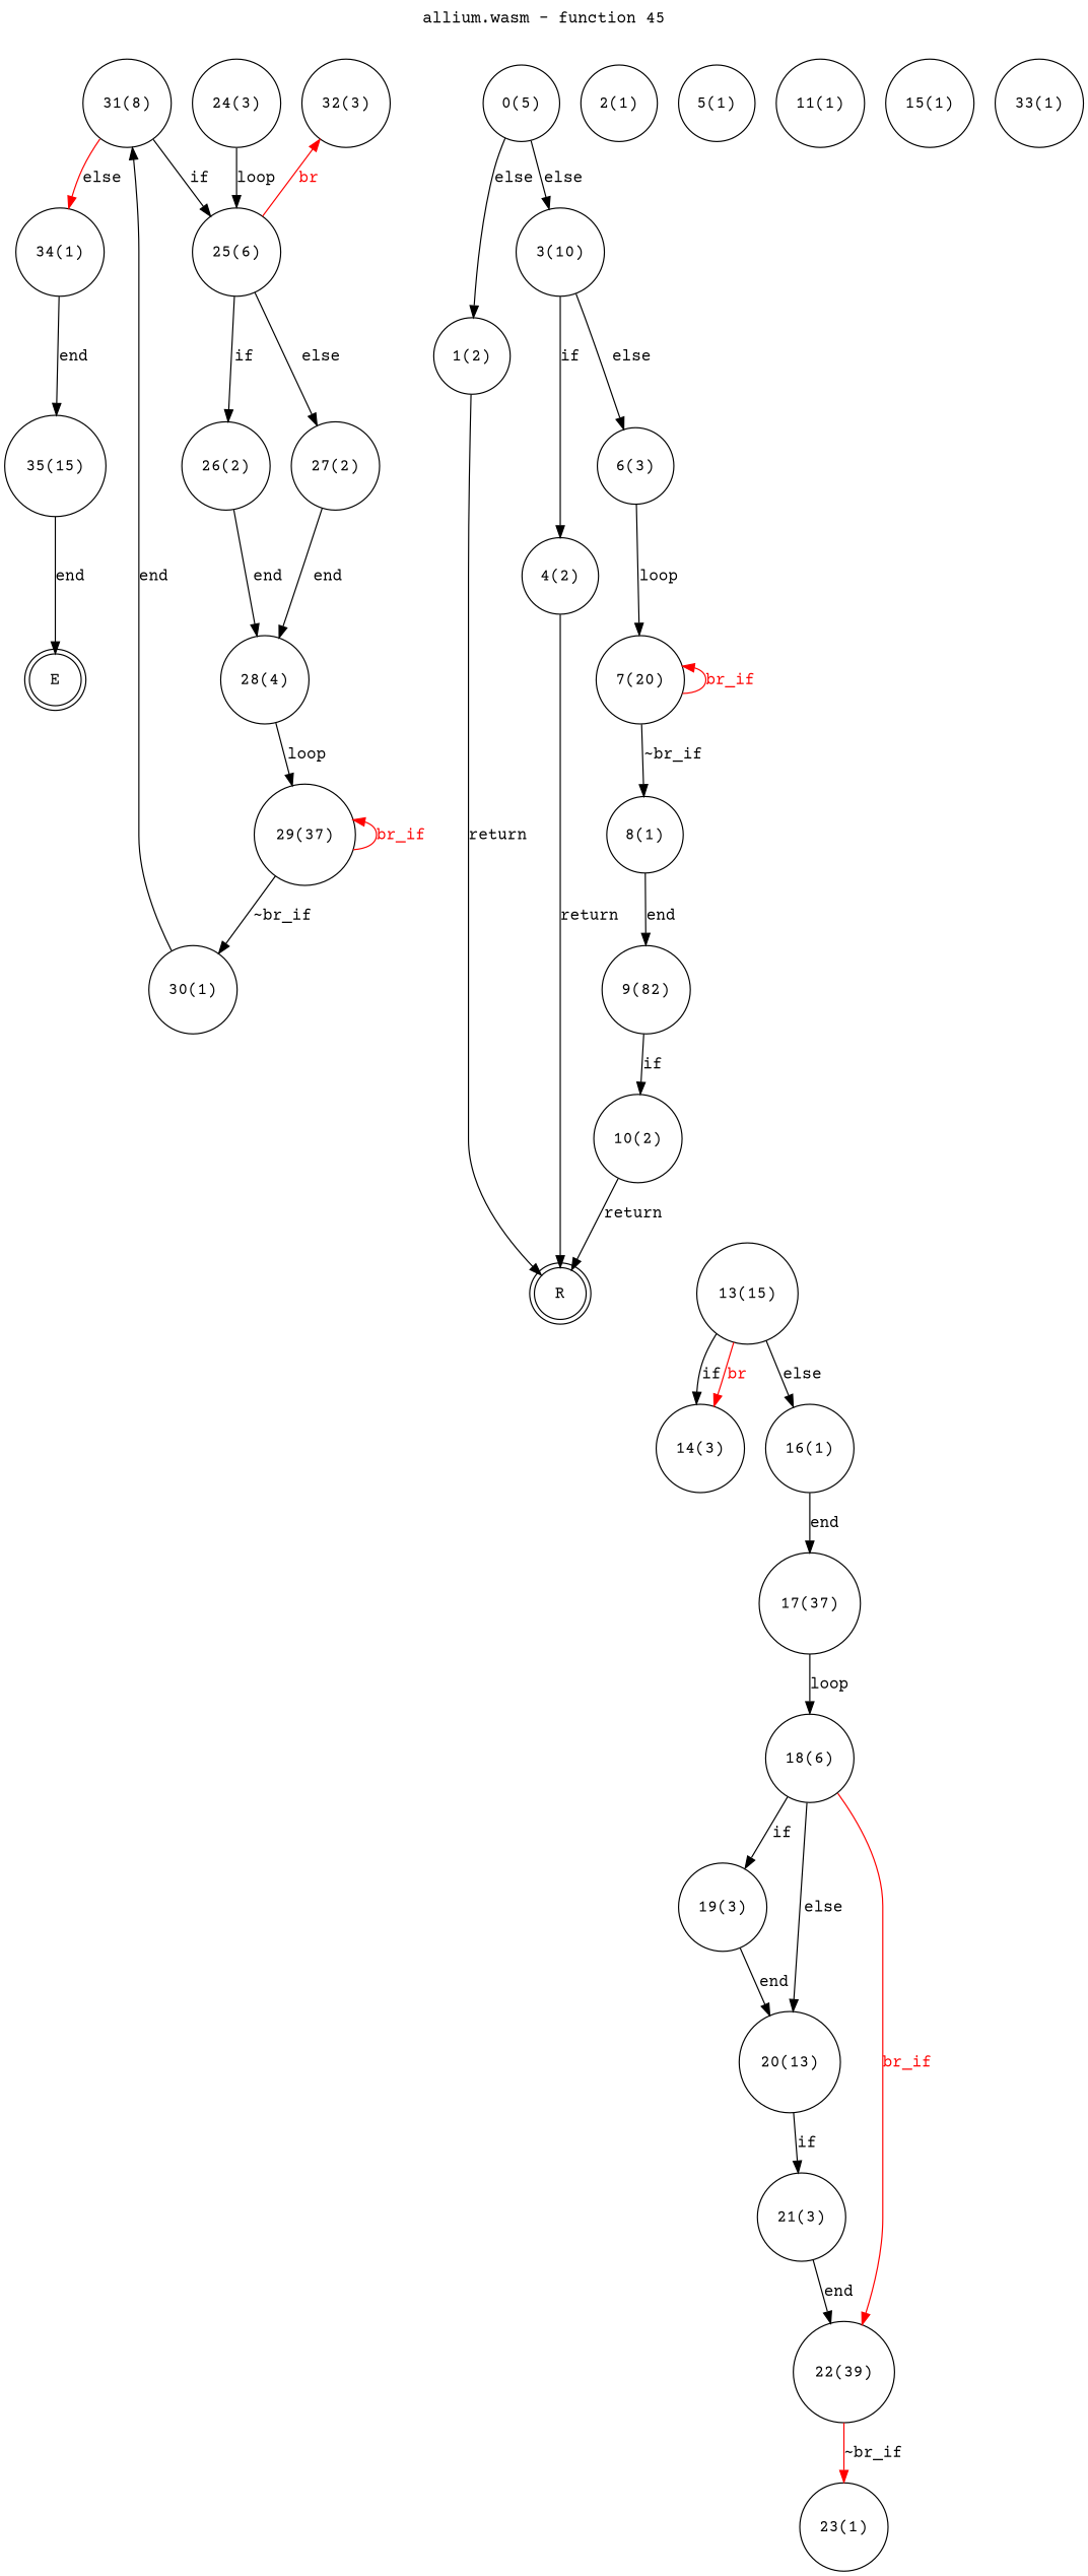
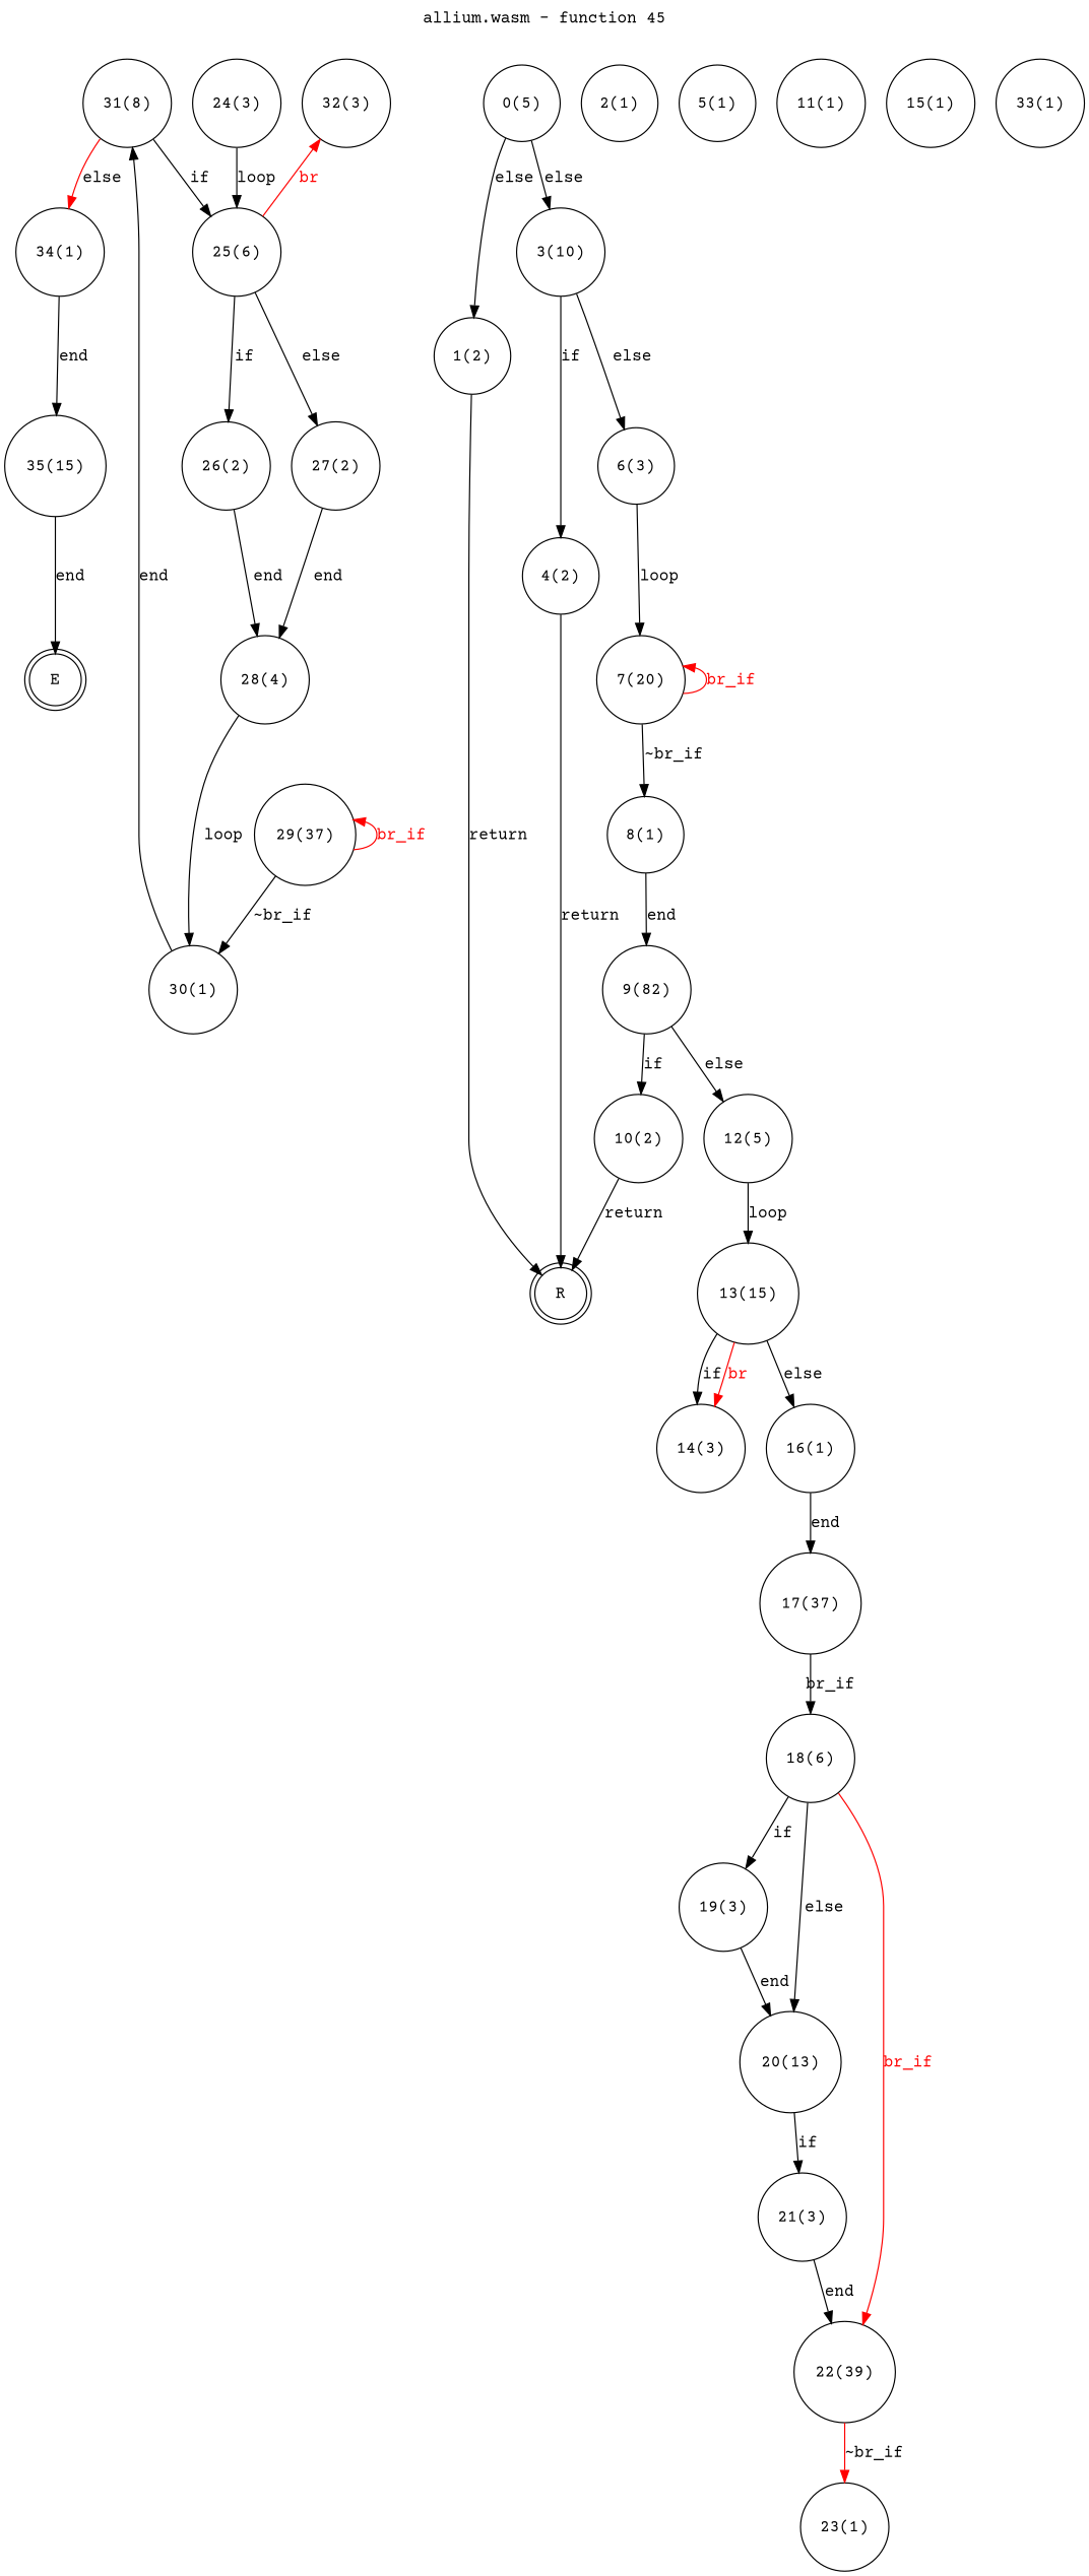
  digraph {
    fontname="Courier Prime"
    label="allium.wasm - function 45"
    labelfontcolor=black
    labelfontname=Helvetica
    labelfontsize=16
    labelloc=t
    node [fontname="Courier Prime" shape=circle fontcolor=black]
    edge [fontname="Courier Prime"]
    E [shape=doublecircle fontcolor=""]
    R [shape=doublecircle fontcolor=""]
    n3 [label="0(5)"]
    n4 [label="1(2)"]
    n5 [label="3(10)"]
    n6 [label="4(2)"]
    n7 [label="6(3)"]
    n8 [label="2(1)"]
    n9 [label="7(20)"]
    n10 [label="5(1)"]
    n11 [label="8(1)"]
    n12 [label="9(82)"]
    n13 [label="10(2)"]
+   n14 [label="12(5)"]
    n15 [label="13(15)"]
    n16 [label="11(1)"]
    n17 [label="14(3)"]
    n18 [label="16(1)"]
    n19 [label="17(37)"]
    n20 [label="15(1)"]
    n21 [label="18(6)"]
    n22 [label="19(3)"]
    n23 [label="20(13)"]
    n24 [label="21(3)"]
    n25 [label="22(39)"]
    n26 [label="23(1)"]
    n27 [label="24(3)"]
    n28 [label="25(6)"]
    n29 [label="26(2)"]
    n30 [label="27(2)"]
    n31 [label="28(4)"]
    n32 [label="29(37)"]
    n33 [label="30(1)"]
    n34 [label="31(8)"]
    n35 [label="34(1)"]
    n36 [label="32(3)"]
    n37 [label="35(15)"]
    n38 [label="33(1)"]
    n3 -> n4 [label=else]
    n3 -> n5 [label=else]
    n4 -> R [label=return]
    n5 -> n6 [label=if]
    n5 -> n7 [label=else]
    n6 -> R [label=return]
    n7 -> n9 [label=loop]
    n9 -> n9 [color=red dir=back fontcolor=red label=br_if]
    n9 -> n11 [label="~br_if"]
    n11 -> n12 [label=end]
    n12 -> n13 [label=if]
+   n12 -> n14 [label=else]
    n13 -> R [label=return]
+   n14 -> n15 [label=loop]
    n15 -> n17 [label=if]
    n15 -> n18 [label=else]
    n17 -> n15 [color=red dir=back fontcolor=red label=br]
    n18 -> n19 [label=end]
-   n19 -> n21 [label=loop]
+   n19 -> n21 [label=br_if]
    n21 -> n22 [label=if]
    n21 -> n23 [label=else]
    n22 -> n23 [label=end]
    n23 -> n24 [label=if]
    n24 -> n25 [label=end]
    n25 -> n21 [color=red dir=back fontcolor=red label=br_if]
    n25 -> n26 [color=red label="~br_if"]
    n27 -> n28 [label=loop]
    n28 -> n29 [label=if]
    n28 -> n30 [label=else]
    n29 -> n31 [label=end]
    n30 -> n31 [label=end]
-   n31 -> n32 [label=loop]
+   n31 -> n33 [label=loop]
    n32 -> n32 [color=red dir=back fontcolor=red label=br_if]
    n32 -> n33 [label="~br_if"]
    n33 -> n34 [label=end]
    n34 -> n28 [label=if]
    n34 -> n35 [color=red label=else]
    n35 -> n37 [label=end]
    n36 -> n28 [color=red dir=back fontcolor=red label=br]
    n37 -> E [label=end]
  }
